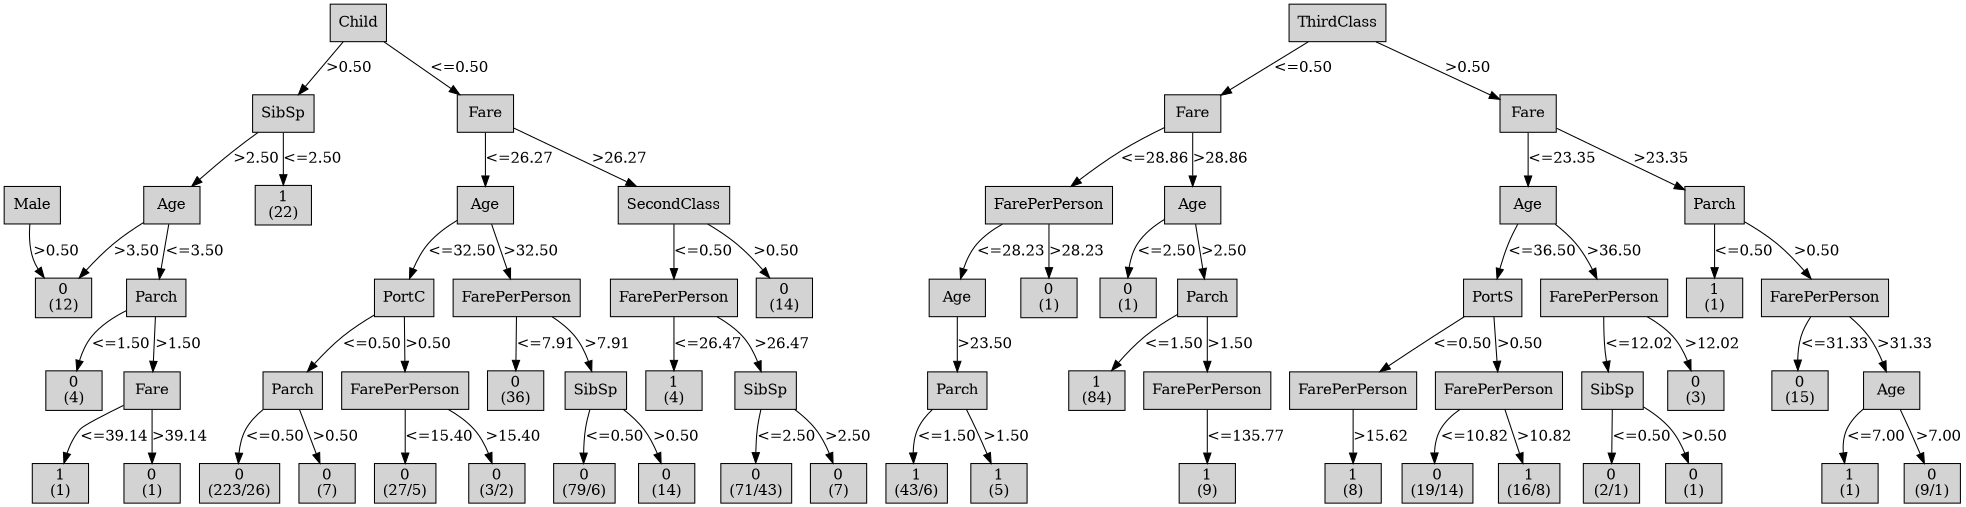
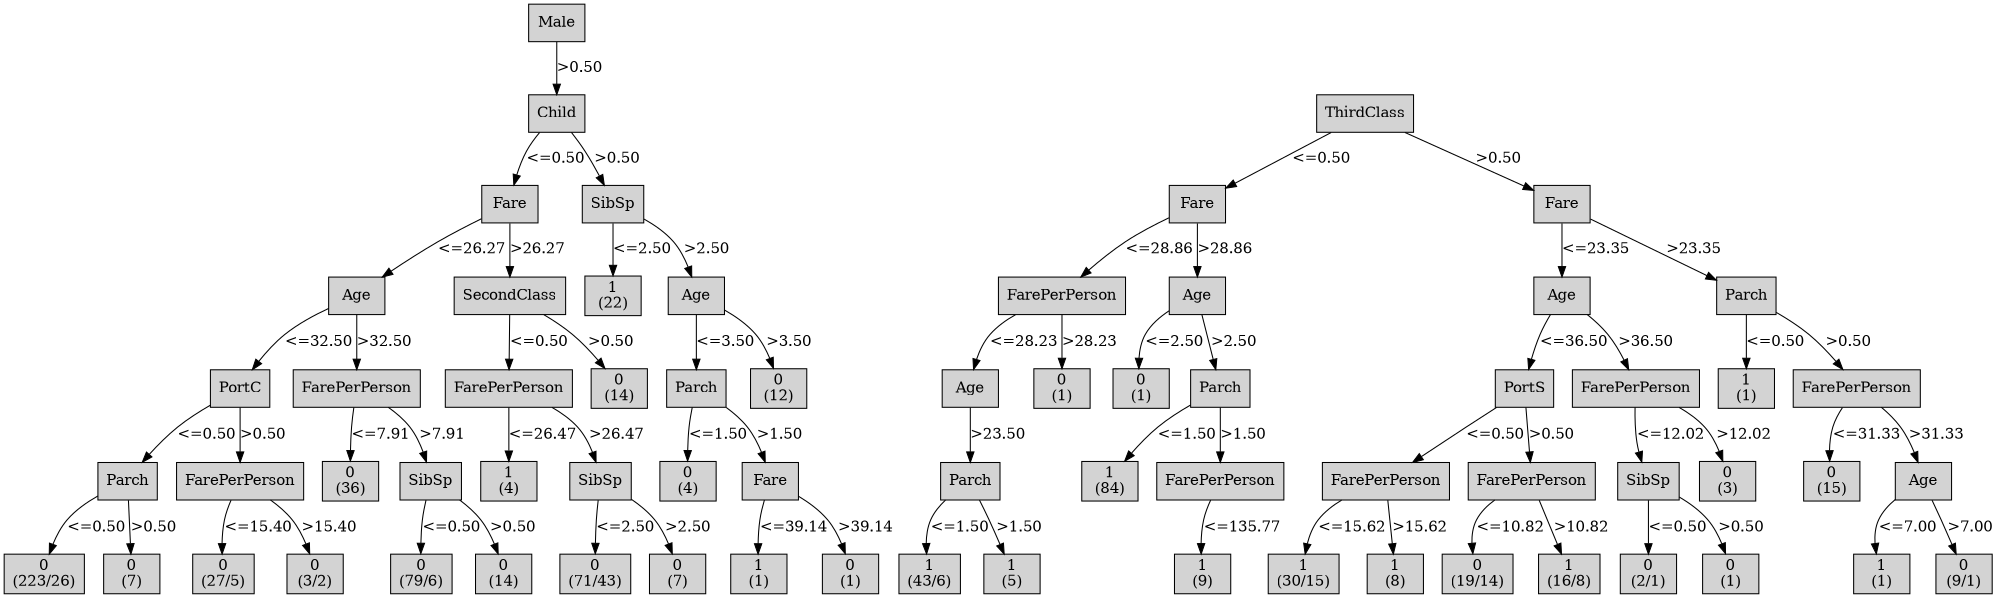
  digraph {
    node [shape=box style=filled weight=7]
    n1 [label="Male\n" weight=1]
    n2 [label="ThirdClass\n" weight=2]
    n3 [label="Child\n" weight=2]
    n4 [label="Fare\n" weight=3]
    n5 [label="Fare\n" weight=3]
    n6 [label="Fare\n" weight=3]
    n7 [label="SibSp\n" weight=3]
    n8 [label="FarePerPerson\n" weight=4]
    n9 [label="Age\n" weight=4]
    n10 [label="Age\n" weight=4]
    n11 [label="Parch\n" weight=4]
    n12 [label="Age\n" weight=4]
    n13 [label="SecondClass\n" weight=4]
    n14 [label="1\n(22)\n" weight=4]
    n15 [label="Age\n" weight=4]
    n16 [label="Age\n" weight=5]
    n17 [label="0\n(1)\n" weight=5]
    n18 [label="0\n(1)\n" weight=5]
    n19 [label="Parch\n" weight=5]
    n20 [label="PortS\n" weight=5]
    n21 [label="FarePerPerson\n" weight=5]
    n22 [label="1\n(1)\n" weight=5]
    n23 [label="FarePerPerson\n" weight=5]
    n24 [label="PortC\n" weight=5]
    n25 [label="FarePerPerson\n" weight=5]
    n26 [label="FarePerPerson\n" weight=5]
    n27 [label="0\n(14)\n" weight=5]
    n28 [label="Parch\n" weight=5]
    n29 [label="0\n(12)\n" weight=5]
    n30 [label="Parch\n" weight=6]
    n31 [label="1\n(84)\n" weight=6]
    n32 [label="FarePerPerson\n" weight=6]
    n33 [label="FarePerPerson\n" weight=6]
    n34 [label="FarePerPerson\n" weight=6]
    n35 [label="SibSp\n" weight=6]
    n36 [label="0\n(3)\n" weight=6]
    n37 [label="0\n(15)\n" weight=6]
    n38 [label="Age\n" weight=6]
    n39 [label="Parch\n" weight=6]
    n40 [label="FarePerPerson\n" weight=6]
    n41 [label="0\n(36)\n" weight=6]
    n42 [label="SibSp\n" weight=6]
    n43 [label="1\n(4)\n" weight=6]
    n44 [label="SibSp\n" weight=6]
    n45 [label="0\n(4)\n" weight=6]
    n46 [label="Fare\n" weight=6]
    n47 [label="1\n(43/6)\n"]
    n48 [label="1\n(5)\n"]
    n49 [label="1\n(9)\n"]
+   n50 [label="1\n(30/15)\n"]
    n51 [label="1\n(8)\n"]
    n52 [label="0\n(19/14)\n"]
    n53 [label="1\n(16/8)\n"]
    n54 [label="0\n(2/1)\n"]
    n55 [label="0\n(1)\n"]
    n56 [label="1\n(1)\n"]
    n57 [label="0\n(9/1)\n"]
    n58 [label="0\n(223/26)\n"]
    n59 [label="0\n(7)\n"]
    n60 [label="0\n(27/5)\n"]
    n61 [label="0\n(3/2)\n"]
    n62 [label="0\n(79/6)\n"]
    n63 [label="0\n(14)\n"]
    n64 [label="0\n(71/43)\n"]
    n65 [label="0\n(7)\n"]
    n66 [label="1\n(1)\n"]
    n67 [label="0\n(1)\n"]
    subgraph sub_1 {
      rank=same
      n1
    }
    subgraph sub_2 {
      rank=same
      n2
      n3
    }
    subgraph sub_3 {
      rank=same
      n4
      n5
      n6
      n7
    }
    subgraph sub_4 {
      rank=same
      n8
      n9
      n10
      n11
      n12
      n13
      n14
      n15
    }
    subgraph sub_5 {
      rank=same
      n16
      n17
      n18
      n19
      n20
      n21
      n22
      n23
      n24
      n25
      n26
      n27
      n28
      n29
    }
    subgraph sub_6 {
      rank=same
      n30
      n31
      n32
      n33
      n34
      n35
      n36
      n37
      n38
      n39
      n40
      n41
      n42
      n43
      n44
      n45
      n46
    }
    subgraph sub_7 {
      rank=same
      n47
      n48
      n49
+     n50
      n51
      n52
      n53
      n54
      n55
      n56
      n57
      n58
      n59
      n60
      n61
      n62
      n63
      n64
      n65
      n66
      n67
    }
-   n1 -> n29 [label=">0.50"]
+   n1 -> n3 [label=">0.50"]
    n2 -> n4 [label="<=0.50"]
    n2 -> n5 [label=">0.50"]
    n3 -> n6 [label="<=0.50"]
    n3 -> n7 [label=">0.50"]
    n4 -> n8 [label="<=28.86"]
    n4 -> n9 [label=">28.86"]
    n5 -> n10 [label="<=23.35"]
    n5 -> n11 [label=">23.35"]
    n6 -> n12 [label="<=26.27"]
    n6 -> n13 [label=">26.27"]
    n7 -> n14 [label="<=2.50"]
    n7 -> n15 [label=">2.50"]
    n8 -> n16 [label="<=28.23"]
    n8 -> n17 [label=">28.23"]
    n9 -> n18 [label="<=2.50"]
    n9 -> n19 [label=">2.50"]
    n10 -> n20 [label="<=36.50"]
    n10 -> n21 [label=">36.50"]
    n11 -> n22 [label="<=0.50"]
    n11 -> n23 [label=">0.50"]
    n12 -> n24 [label="<=32.50"]
    n12 -> n25 [label=">32.50"]
    n13 -> n26 [label="<=0.50"]
    n13 -> n27 [label=">0.50"]
    n15 -> n28 [label="<=3.50"]
    n15 -> n29 [label=">3.50"]
    n16 -> n30 [label=">23.50"]
    n19 -> n31 [label="<=1.50"]
    n19 -> n32 [label=">1.50"]
    n20 -> n33 [label="<=0.50"]
    n20 -> n34 [label=">0.50"]
    n21 -> n35 [label="<=12.02"]
    n21 -> n36 [label=">12.02"]
    n23 -> n37 [label="<=31.33"]
    n23 -> n38 [label=">31.33"]
    n24 -> n39 [label="<=0.50"]
    n24 -> n40 [label=">0.50"]
    n25 -> n41 [label="<=7.91"]
    n25 -> n42 [label=">7.91"]
    n26 -> n43 [label="<=26.47"]
    n26 -> n44 [label=">26.47"]
    n28 -> n45 [label="<=1.50"]
    n28 -> n46 [label=">1.50"]
    n30 -> n47 [label="<=1.50"]
    n30 -> n48 [label=">1.50"]
    n32 -> n49 [label="<=135.77"]
+   n33 -> n50 [label="<=15.62"]
    n33 -> n51 [label=">15.62"]
    n34 -> n52 [label="<=10.82"]
    n34 -> n53 [label=">10.82"]
    n35 -> n54 [label="<=0.50"]
    n35 -> n55 [label=">0.50"]
    n38 -> n56 [label="<=7.00"]
    n38 -> n57 [label=">7.00"]
    n39 -> n58 [label="<=0.50"]
    n39 -> n59 [label=">0.50"]
    n40 -> n60 [label="<=15.40"]
    n40 -> n61 [label=">15.40"]
    n42 -> n62 [label="<=0.50"]
    n42 -> n63 [label=">0.50"]
    n44 -> n64 [label="<=2.50"]
    n44 -> n65 [label=">2.50"]
    n46 -> n66 [label="<=39.14"]
    n46 -> n67 [label=">39.14"]
  }
